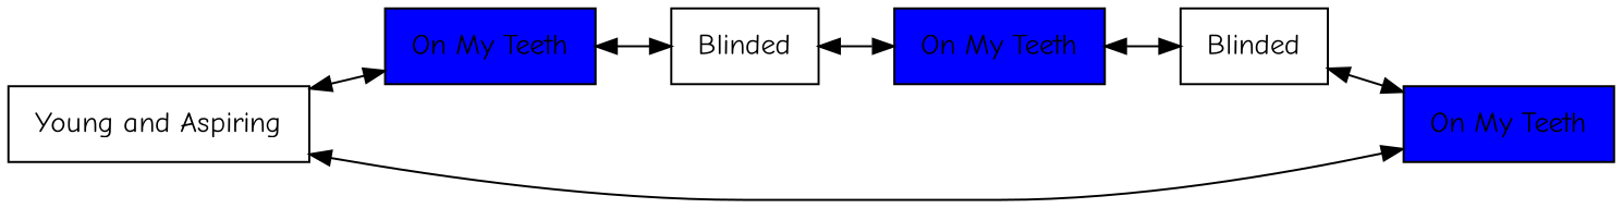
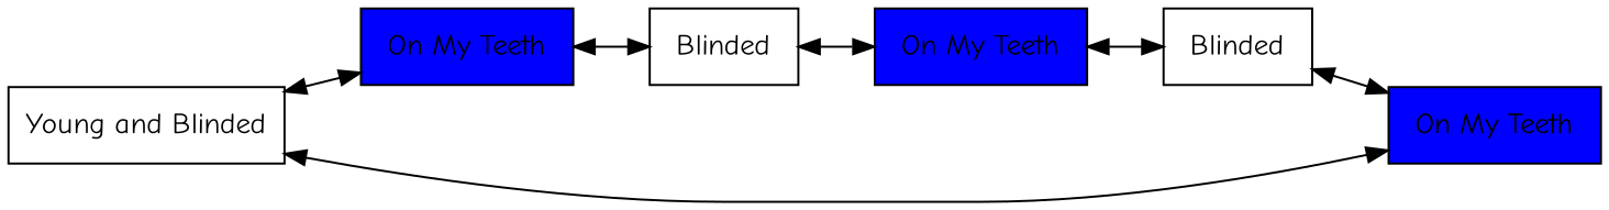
  digraph {
    nodesep=0.5
    rankdir=LR
    fontname="Comic Neue"
    node [shape=rectangle fontname="Comic Neue"]
    edge [dir=both fontname="Comic Neue"]
-   n1 [height=0.5 label=" Young and Aspiring " width=0.5]
+   n1 [height=0.5 label="Young and Blinded" width=0.5]
    n2 [fillcolor=blue height=0.5 label=" On My Teeth " style=filled width=0.5]
    n3 [height=0.5 label=" Blinded " width=0.5]
    n4 [fillcolor=blue height=0.5 label=" On My Teeth " style=filled width=0.5]
    n5 [height=0.5 label=" Blinded " width=0.5]
    n6 [dir=both fillcolor=blue height=0.5 label=" On My Teeth " style=filled width=0.5]
    n1 -> n2
    n2 -> n3
    n3 -> n4
    n4 -> n5
    n5 -> n6
    n6 -> n1
  }
